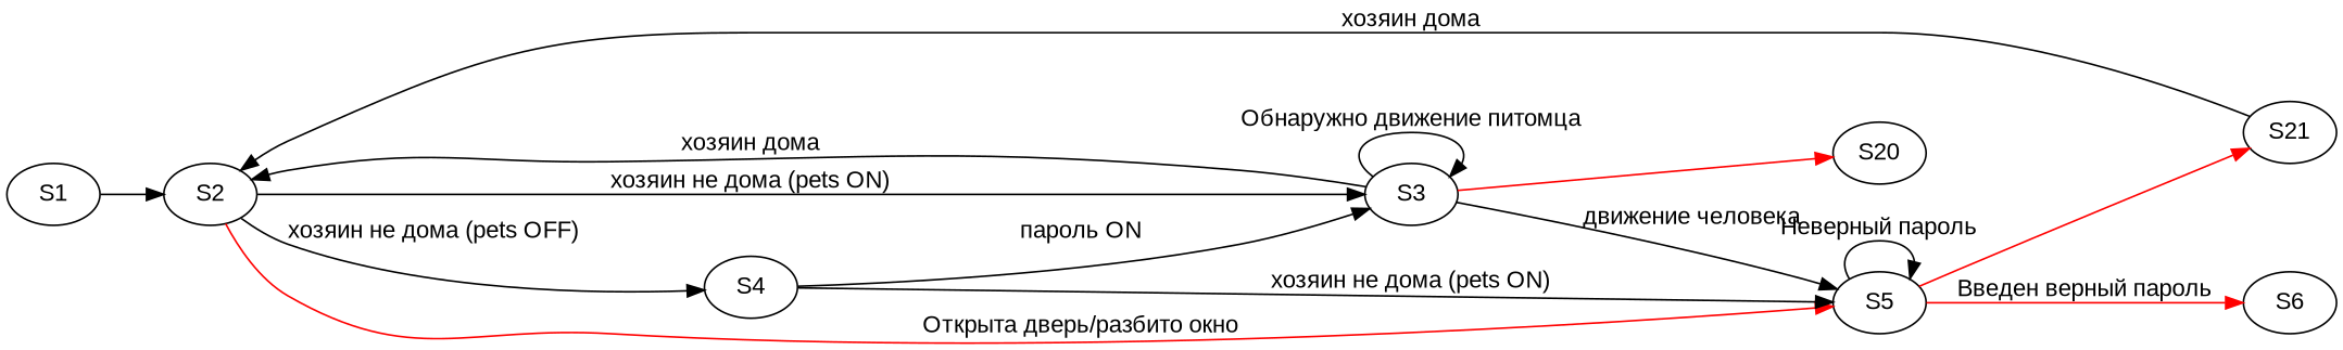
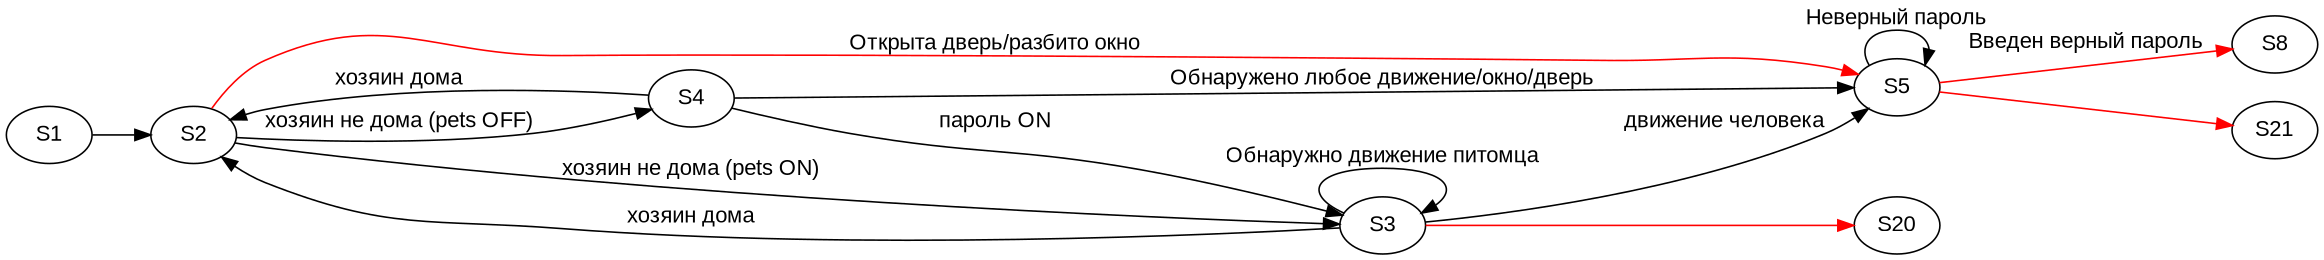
  digraph {
    fontname="Liberation Sans"
    rankdir=LR
    node [fontname="Liberation Sans"]
    edge [fontname="Liberation Sans"]
    S1
    S2
    S3
    S4
    S5
    S20
-   S6
+   S6 [label=S8]
    S21
    S1 -> S2
    S2 -> S3 [label="хозяин не дома (pets ON)"]
    S2 -> S4 [label="хозяин не дома (pets OFF)"]
    S2 -> S5 [color=red label="Открыта дверь/разбито окно"]
    S3 -> S2 [label="хозяин дома"]
    S3 -> S3 [label="Обнаружно движение питомца"]
    S3 -> S5 [label="движение человека"]
    S3 -> S20 [color=red]
-   S21 -> S2 [label="хозяин дома"]
+   S4 -> S2 [label="хозяин дома"]
    S4 -> S3 [label="пароль ON"]
-   S4 -> S5 [label="хозяин не дома (pets ON)"]
+   S4 -> S5 [label="Обнаружено любое движение/окно/дверь"]
    S5 -> S5 [label="Неверный пароль"]
    S5 -> S6 [color=red label="Введен верный пароль"]
    S5 -> S21 [color=red]
  }
